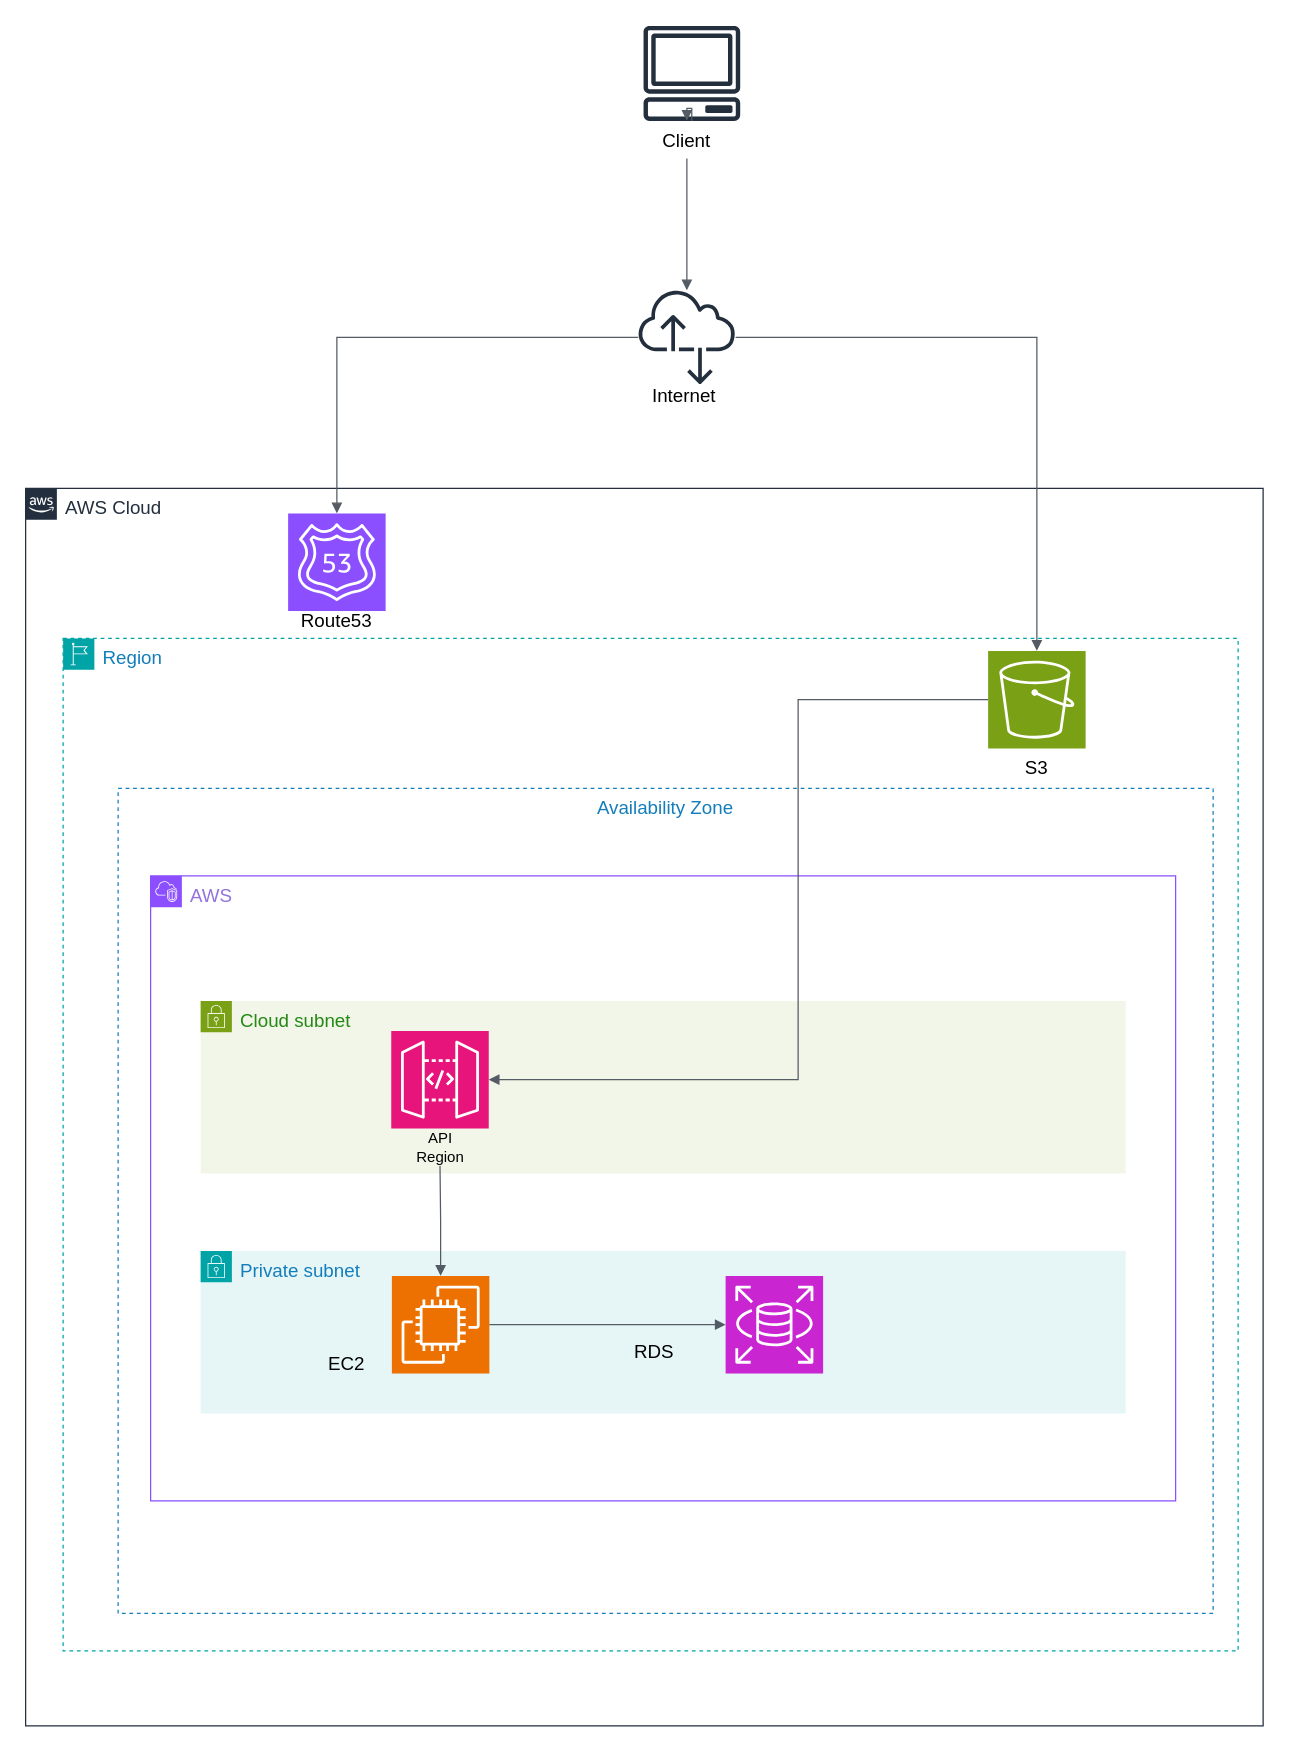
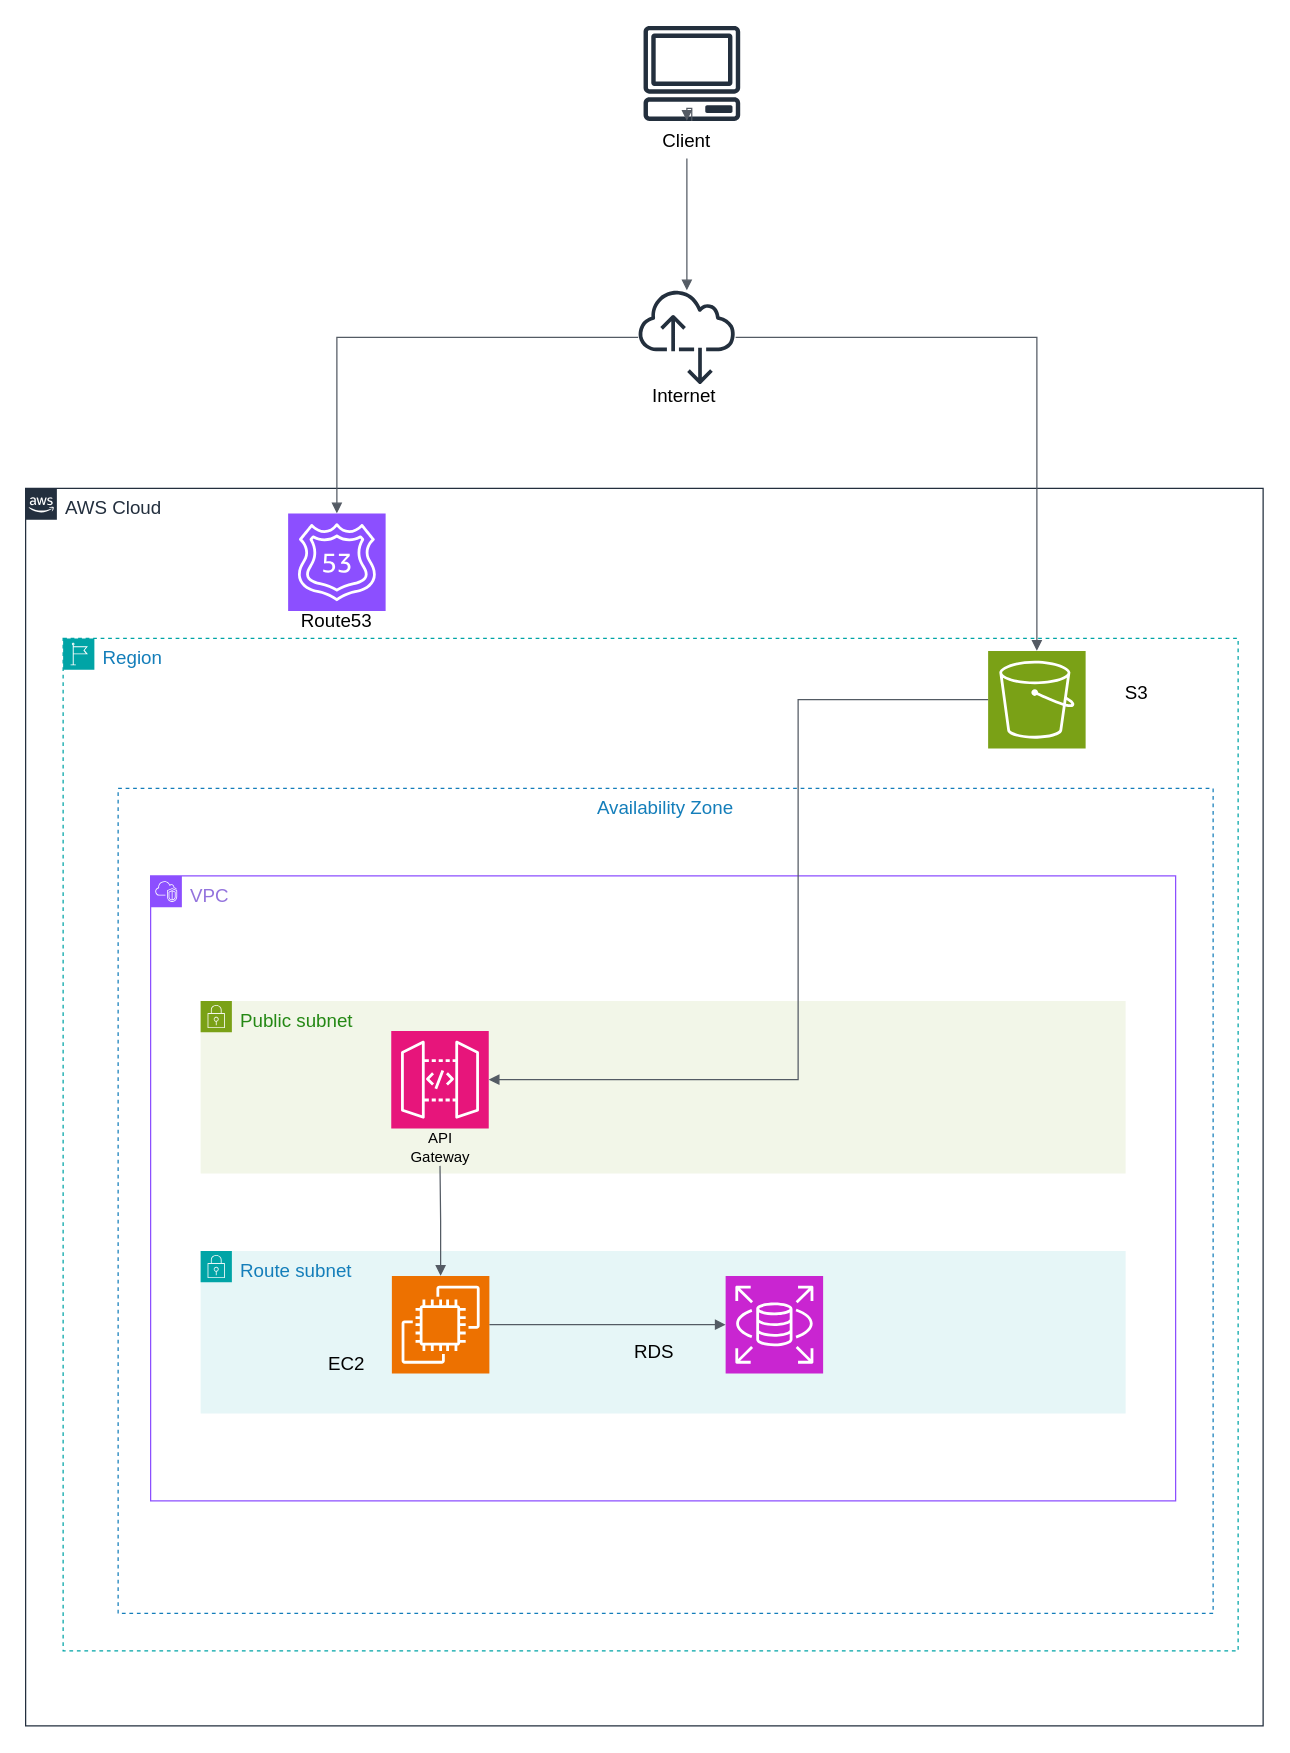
  <mxCell id="0" />
  <mxCell id="1" parent="0" />
- <mxCell id="2" value="AWS" style="points=[[0,0],[0.25,0],[0.5,0],[0.75,0],[1,0],[1,0.25],[1,0.5],[1,0.75],[1,1],[0.75,1],[0.5,1],[0.25,1],[0,1],[0,0.75],[0,0.5],[0,0.25]];outlineConnect=0;gradientColor=none;html=1;whiteSpace=wrap;fontSize=15;fontStyle=0;container=1;pointerEvents=0;collapsible=0;recursiveResize=0;shape=mxgraph.aws4.group;grIcon=mxgraph.aws4.group_vpc2;strokeColor=#8C4FFF;fillColor=none;verticalAlign=top;align=left;spacingLeft=30;fontColor=#9373dd;dashed=0;labelBackgroundColor=default;" parent="1" vertex="1"><mxGeometry x="120" y="700" width="820" height="500" as="geometry" /></mxCell>
+ <mxCell id="2" value="VPC" style="points=[[0,0],[0.25,0],[0.5,0],[0.75,0],[1,0],[1,0.25],[1,0.5],[1,0.75],[1,1],[0.75,1],[0.5,1],[0.25,1],[0,1],[0,0.75],[0,0.5],[0,0.25]];outlineConnect=0;gradientColor=none;html=1;whiteSpace=wrap;fontSize=15;fontStyle=0;container=1;pointerEvents=0;collapsible=0;recursiveResize=0;shape=mxgraph.aws4.group;grIcon=mxgraph.aws4.group_vpc2;strokeColor=#8C4FFF;fillColor=none;verticalAlign=top;align=left;spacingLeft=30;fontColor=#9373dd;dashed=0;labelBackgroundColor=default;" parent="1" vertex="1"><mxGeometry x="120" y="700" width="820" height="500" as="geometry" /></mxCell>
  <mxCell id="3" value="AWS Cloud" style="points=[[0,0],[0.25,0],[0.5,0],[0.75,0],[1,0],[1,0.25],[1,0.5],[1,0.75],[1,1],[0.75,1],[0.5,1],[0.25,1],[0,1],[0,0.75],[0,0.5],[0,0.25]];outlineConnect=0;gradientColor=none;html=1;whiteSpace=wrap;fontSize=15;fontStyle=0;container=1;pointerEvents=0;collapsible=0;recursiveResize=0;shape=mxgraph.aws4.group;grIcon=mxgraph.aws4.group_aws_cloud_alt;strokeColor=#232F3E;fillColor=none;verticalAlign=top;align=left;spacingLeft=30;fontColor=#232F3E;dashed=0;strokeWidth=1;" parent="1" vertex="1"><mxGeometry x="20" y="390" width="990" height="990" as="geometry" /></mxCell>
  <mxCell id="4" value="" style="sketch=0;points=[[0,0,0],[0.25,0,0],[0.5,0,0],[0.75,0,0],[1,0,0],[0,1,0],[0.25,1,0],[0.5,1,0],[0.75,1,0],[1,1,0],[0,0.25,0],[0,0.5,0],[0,0.75,0],[1,0.25,0],[1,0.5,0],[1,0.75,0]];outlineConnect=0;fontColor=#232F3E;fillColor=#8C4FFF;strokeColor=#ffffff;dashed=0;verticalLabelPosition=bottom;verticalAlign=top;align=center;html=1;fontSize=12;fontStyle=0;aspect=fixed;shape=mxgraph.aws4.resourceIcon;resIcon=mxgraph.aws4.route_53;" parent="3" vertex="1"><mxGeometry x="210" y="20" width="78" height="78" as="geometry" /></mxCell>
  <mxCell id="5" value="Route53" style="text;strokeColor=none;align=center;fillColor=none;html=1;verticalAlign=middle;whiteSpace=wrap;rounded=0;fontSize=15;" parent="3" vertex="1"><mxGeometry x="219" y="90" width="60" height="30" as="geometry" /></mxCell>
  <mxCell id="6" value="" style="sketch=0;outlineConnect=0;fontColor=#232F3E;gradientColor=none;fillColor=#232F3D;strokeColor=none;dashed=0;verticalLabelPosition=bottom;verticalAlign=top;align=center;html=1;fontSize=12;fontStyle=0;aspect=fixed;pointerEvents=1;shape=mxgraph.aws4.internet_alt2;" parent="1" vertex="1"><mxGeometry x="510" y="230" width="78" height="78" as="geometry" /></mxCell>
  <mxCell id="7" value="Region" style="points=[[0,0],[0.25,0],[0.5,0],[0.75,0],[1,0],[1,0.25],[1,0.5],[1,0.75],[1,1],[0.75,1],[0.5,1],[0.25,1],[0,1],[0,0.75],[0,0.5],[0,0.25]];outlineConnect=0;gradientColor=none;html=1;whiteSpace=wrap;fontSize=15;fontStyle=0;container=1;pointerEvents=0;collapsible=0;recursiveResize=0;shape=mxgraph.aws4.group;grIcon=mxgraph.aws4.group_region;strokeColor=#00A4A6;fillColor=none;verticalAlign=top;align=left;spacingLeft=30;fontColor=#147EBA;dashed=1;" parent="1" vertex="1"><mxGeometry x="50" y="510" width="940" height="810" as="geometry" /></mxCell>
- <mxCell id="8" value="Cloud subnet" style="points=[[0,0],[0.25,0],[0.5,0],[0.75,0],[1,0],[1,0.25],[1,0.5],[1,0.75],[1,1],[0.75,1],[0.5,1],[0.25,1],[0,1],[0,0.75],[0,0.5],[0,0.25]];outlineConnect=0;gradientColor=none;html=1;whiteSpace=wrap;fontSize=15;fontStyle=0;container=1;pointerEvents=0;collapsible=0;recursiveResize=0;shape=mxgraph.aws4.group;grIcon=mxgraph.aws4.group_security_group;grStroke=0;strokeColor=#7AA116;fillColor=#F2F6E8;verticalAlign=top;align=left;spacingLeft=30;fontColor=#248814;dashed=0;" parent="7" vertex="1"><mxGeometry x="110" y="290" width="740" height="138" as="geometry" /></mxCell>
- <mxCell id="9" value="Private subnet" style="points=[[0,0],[0.25,0],[0.5,0],[0.75,0],[1,0],[1,0.25],[1,0.5],[1,0.75],[1,1],[0.75,1],[0.5,1],[0.25,1],[0,1],[0,0.75],[0,0.5],[0,0.25]];outlineConnect=0;gradientColor=none;html=1;whiteSpace=wrap;fontSize=15;fontStyle=0;container=1;pointerEvents=0;collapsible=0;recursiveResize=0;shape=mxgraph.aws4.group;grIcon=mxgraph.aws4.group_security_group;grStroke=0;strokeColor=#00A4A6;fillColor=#E6F6F7;verticalAlign=top;align=left;spacingLeft=30;fontColor=#147EBA;dashed=0;" parent="7" vertex="1"><mxGeometry x="110" y="490" width="740" height="130" as="geometry" /></mxCell>
+ <mxCell id="8" value="Public subnet" style="points=[[0,0],[0.25,0],[0.5,0],[0.75,0],[1,0],[1,0.25],[1,0.5],[1,0.75],[1,1],[0.75,1],[0.5,1],[0.25,1],[0,1],[0,0.75],[0,0.5],[0,0.25]];outlineConnect=0;gradientColor=none;html=1;whiteSpace=wrap;fontSize=15;fontStyle=0;container=1;pointerEvents=0;collapsible=0;recursiveResize=0;shape=mxgraph.aws4.group;grIcon=mxgraph.aws4.group_security_group;grStroke=0;strokeColor=#7AA116;fillColor=#F2F6E8;verticalAlign=top;align=left;spacingLeft=30;fontColor=#248814;dashed=0;" parent="7" vertex="1"><mxGeometry x="110" y="290" width="740" height="138" as="geometry" /></mxCell>
+ <mxCell id="9" value="Route subnet" style="points=[[0,0],[0.25,0],[0.5,0],[0.75,0],[1,0],[1,0.25],[1,0.5],[1,0.75],[1,1],[0.75,1],[0.5,1],[0.25,1],[0,1],[0,0.75],[0,0.5],[0,0.25]];outlineConnect=0;gradientColor=none;html=1;whiteSpace=wrap;fontSize=15;fontStyle=0;container=1;pointerEvents=0;collapsible=0;recursiveResize=0;shape=mxgraph.aws4.group;grIcon=mxgraph.aws4.group_security_group;grStroke=0;strokeColor=#00A4A6;fillColor=#E6F6F7;verticalAlign=top;align=left;spacingLeft=30;fontColor=#147EBA;dashed=0;" parent="7" vertex="1"><mxGeometry x="110" y="490" width="740" height="130" as="geometry" /></mxCell>
  <mxCell id="10" value="" style="sketch=0;points=[[0,0,0],[0.25,0,0],[0.5,0,0],[0.75,0,0],[1,0,0],[0,1,0],[0.25,1,0],[0.5,1,0],[0.75,1,0],[1,1,0],[0,0.25,0],[0,0.5,0],[0,0.75,0],[1,0.25,0],[1,0.5,0],[1,0.75,0]];outlineConnect=0;fontColor=#232F3E;fillColor=#ED7100;strokeColor=#ffffff;dashed=0;verticalLabelPosition=bottom;verticalAlign=top;align=center;html=1;fontSize=12;fontStyle=0;aspect=fixed;shape=mxgraph.aws4.resourceIcon;resIcon=mxgraph.aws4.ec2;" parent="9" vertex="1"><mxGeometry x="153" y="20" width="78" height="78" as="geometry" /></mxCell>
  <mxCell id="11" value="" style="sketch=0;points=[[0,0,0],[0.25,0,0],[0.5,0,0],[0.75,0,0],[1,0,0],[0,1,0],[0.25,1,0],[0.5,1,0],[0.75,1,0],[1,1,0],[0,0.25,0],[0,0.5,0],[0,0.75,0],[1,0.25,0],[1,0.5,0],[1,0.75,0]];outlineConnect=0;fontColor=#232F3E;fillColor=#C925D1;strokeColor=#ffffff;dashed=0;verticalLabelPosition=bottom;verticalAlign=top;align=center;html=1;fontSize=12;fontStyle=0;aspect=fixed;shape=mxgraph.aws4.resourceIcon;resIcon=mxgraph.aws4.rds;" parent="9" vertex="1"><mxGeometry x="420" y="20" width="78" height="78" as="geometry" /></mxCell>
  <mxCell id="12" value="" style="edgeStyle=orthogonalEdgeStyle;html=1;endArrow=block;elbow=vertical;startArrow=none;endFill=1;strokeColor=#545B64;rounded=0;entryX=0;entryY=0.5;entryDx=0;entryDy=0;entryPerimeter=0;exitX=1;exitY=0.5;exitDx=0;exitDy=0;exitPerimeter=0;" parent="9" source="10" target="11" edge="1"><mxGeometry width="100" relative="1" as="geometry"><mxPoint x="238" y="58.17" as="sourcePoint" /><mxPoint x="338" y="58.17" as="targetPoint" /></mxGeometry></mxCell>
  <mxCell id="13" value="" style="sketch=0;points=[[0,0,0],[0.25,0,0],[0.5,0,0],[0.75,0,0],[1,0,0],[0,1,0],[0.25,1,0],[0.5,1,0],[0.75,1,0],[1,1,0],[0,0.25,0],[0,0.5,0],[0,0.75,0],[1,0.25,0],[1,0.5,0],[1,0.75,0]];outlineConnect=0;fontColor=#232F3E;fillColor=#7AA116;strokeColor=#ffffff;dashed=0;verticalLabelPosition=bottom;verticalAlign=top;align=center;html=1;fontSize=12;fontStyle=0;aspect=fixed;shape=mxgraph.aws4.resourceIcon;resIcon=mxgraph.aws4.s3;" parent="7" vertex="1"><mxGeometry x="740" y="10" width="78" height="78" as="geometry" /></mxCell>
  <mxCell id="14" value="" style="edgeStyle=orthogonalEdgeStyle;html=1;endArrow=none;elbow=vertical;startArrow=block;startFill=1;strokeColor=#545B64;rounded=0;entryX=0;entryY=0.5;entryDx=0;entryDy=0;entryPerimeter=0;exitX=1;exitY=0.5;exitDx=0;exitDy=0;exitPerimeter=0;" parent="7" source="21" target="13" edge="1"><mxGeometry width="100" relative="1" as="geometry"><mxPoint x="589" y="144" as="sourcePoint" /><mxPoint x="668" y="70" as="targetPoint" /><Array as="points"><mxPoint x="588" y="353" /><mxPoint x="588" y="49" /></Array></mxGeometry></mxCell>
- <mxCell id="15" value="S3" style="text;strokeColor=none;align=center;fillColor=none;html=1;verticalAlign=middle;whiteSpace=wrap;rounded=0;fontSize=15;" parent="7" vertex="1"><mxGeometry x="749" y="88" width="60" height="30" as="geometry" /></mxCell>
+ <mxCell id="15" value="S3" style="text;strokeColor=none;align=center;fillColor=none;html=1;verticalAlign=middle;whiteSpace=wrap;rounded=0;fontSize=15;" parent="7" vertex="1"><mxGeometry x="829" y="28" width="60" height="30" as="geometry" /></mxCell>
  <mxCell id="16" value="EC2" style="text;strokeColor=none;align=center;fillColor=none;html=1;verticalAlign=middle;whiteSpace=wrap;rounded=0;fontSize=15;" parent="7" vertex="1"><mxGeometry x="196.5" y="565" width="60" height="30" as="geometry" /></mxCell>
  <mxCell id="17" value="RDS" style="text;strokeColor=none;align=center;fillColor=none;html=1;verticalAlign=middle;whiteSpace=wrap;rounded=0;fontSize=15;" parent="7" vertex="1"><mxGeometry x="443" y="555" width="60" height="30" as="geometry" /></mxCell>
  <mxCell id="18" value="Availability Zone" style="fillColor=none;strokeColor=#147EBA;dashed=1;verticalAlign=top;fontStyle=0;fontColor=#147EBA;whiteSpace=wrap;html=1;fontSize=15;" parent="7" vertex="1"><mxGeometry x="44" y="120" width="876" height="660" as="geometry" /></mxCell>
- <mxCell id="19" value="API Region" style="text;strokeColor=none;align=center;fillColor=none;html=1;verticalAlign=middle;whiteSpace=wrap;rounded=0;" vertex="1" parent="7"><mxGeometry x="271.5" y="392" width="60" height="30" as="geometry" /></mxCell>
+ <mxCell id="19" value="API Gateway" style="text;strokeColor=none;align=center;fillColor=none;html=1;verticalAlign=middle;whiteSpace=wrap;rounded=0;" vertex="1" parent="7"><mxGeometry x="271.5" y="392" width="60" height="30" as="geometry" /></mxCell>
  <mxCell id="20" value="" style="edgeStyle=orthogonalEdgeStyle;html=1;endArrow=none;elbow=vertical;startArrow=block;startFill=1;strokeColor=#545B64;rounded=0;exitX=0.5;exitY=0;exitDx=0;exitDy=0;exitPerimeter=0;entryX=0.5;entryY=1;entryDx=0;entryDy=0;" parent="7" source="10" target="19" edge="1"><mxGeometry width="100" relative="1" as="geometry"><mxPoint x="388" y="380" as="sourcePoint" /><mxPoint x="302" y="430" as="targetPoint" /></mxGeometry></mxCell>
  <mxCell id="21" value="" style="sketch=0;points=[[0,0,0],[0.25,0,0],[0.5,0,0],[0.75,0,0],[1,0,0],[0,1,0],[0.25,1,0],[0.5,1,0],[0.75,1,0],[1,1,0],[0,0.25,0],[0,0.5,0],[0,0.75,0],[1,0.25,0],[1,0.5,0],[1,0.75,0]];outlineConnect=0;fontColor=#232F3E;fillColor=#E7157B;strokeColor=#ffffff;dashed=0;verticalLabelPosition=bottom;verticalAlign=top;align=center;html=1;fontSize=12;fontStyle=0;aspect=fixed;shape=mxgraph.aws4.resourceIcon;resIcon=mxgraph.aws4.api_gateway;" vertex="1" parent="7"><mxGeometry x="262.5" y="314" width="78" height="78" as="geometry" /></mxCell>
  <mxCell id="22" value="" style="edgeStyle=orthogonalEdgeStyle;html=1;endArrow=block;elbow=vertical;startArrow=none;endFill=1;strokeColor=#545B64;rounded=0;entryX=0.5;entryY=0;entryDx=0;entryDy=0;entryPerimeter=0;" parent="1" source="6" target="4" edge="1"><mxGeometry width="100" relative="1" as="geometry"><mxPoint x="657" y="280" as="sourcePoint" /><mxPoint x="757" y="280" as="targetPoint" /></mxGeometry></mxCell>
  <mxCell id="23" value="" style="edgeStyle=orthogonalEdgeStyle;html=1;endArrow=block;elbow=vertical;startArrow=none;endFill=1;strokeColor=#545B64;rounded=0;entryX=0.5;entryY=0;entryDx=0;entryDy=0;entryPerimeter=0;" parent="1" source="6" target="13" edge="1"><mxGeometry width="100" relative="1" as="geometry"><mxPoint x="518" y="449" as="sourcePoint" /><mxPoint x="847" y="621" as="targetPoint" /></mxGeometry></mxCell>
  <mxCell id="24" value="" style="edgeStyle=orthogonalEdgeStyle;html=1;endArrow=none;elbow=vertical;startArrow=block;startFill=1;strokeColor=#545B64;rounded=0;" parent="1" source="6" target="28" edge="1"><mxGeometry width="100" relative="1" as="geometry"><mxPoint x="549" y="232" as="sourcePoint" /><mxPoint x="549" y="96" as="targetPoint" /></mxGeometry></mxCell>
  <mxCell id="25" value="" style="group;fontSize=15;" parent="1" vertex="1" connectable="0"><mxGeometry x="514" y="20" width="78" height="106" as="geometry" /></mxCell>
  <mxCell id="26" value="" style="sketch=0;outlineConnect=0;fontColor=#232F3E;gradientColor=none;fillColor=#232F3D;strokeColor=none;dashed=0;verticalLabelPosition=bottom;verticalAlign=top;align=center;html=1;fontSize=12;fontStyle=0;aspect=fixed;pointerEvents=1;shape=mxgraph.aws4.client;" parent="25" vertex="1"><mxGeometry width="78" height="76" as="geometry" /></mxCell>
  <mxCell id="27" value="" style="edgeStyle=orthogonalEdgeStyle;html=1;endArrow=none;elbow=vertical;startArrow=block;startFill=1;strokeColor=#545B64;rounded=0;" parent="25" source="28" target="26" edge="1"><mxGeometry width="100" relative="1" as="geometry"><mxPoint x="870" y="500" as="sourcePoint" /><mxPoint x="930" y="570" as="targetPoint" /></mxGeometry></mxCell>
  <mxCell id="28" value="&lt;font style=&quot;font-size: 15px;&quot;&gt;Client&lt;/font&gt;" style="text;strokeColor=none;align=center;fillColor=none;html=1;verticalAlign=middle;whiteSpace=wrap;rounded=0;" parent="25" vertex="1"><mxGeometry x="5" y="76" width="60" height="30" as="geometry" /></mxCell>
  <mxCell id="29" value="Internet" style="text;strokeColor=none;align=center;fillColor=none;html=1;verticalAlign=middle;whiteSpace=wrap;rounded=0;fontSize=15;" parent="1" vertex="1"><mxGeometry x="517" y="300" width="60" height="30" as="geometry" /></mxCell>
